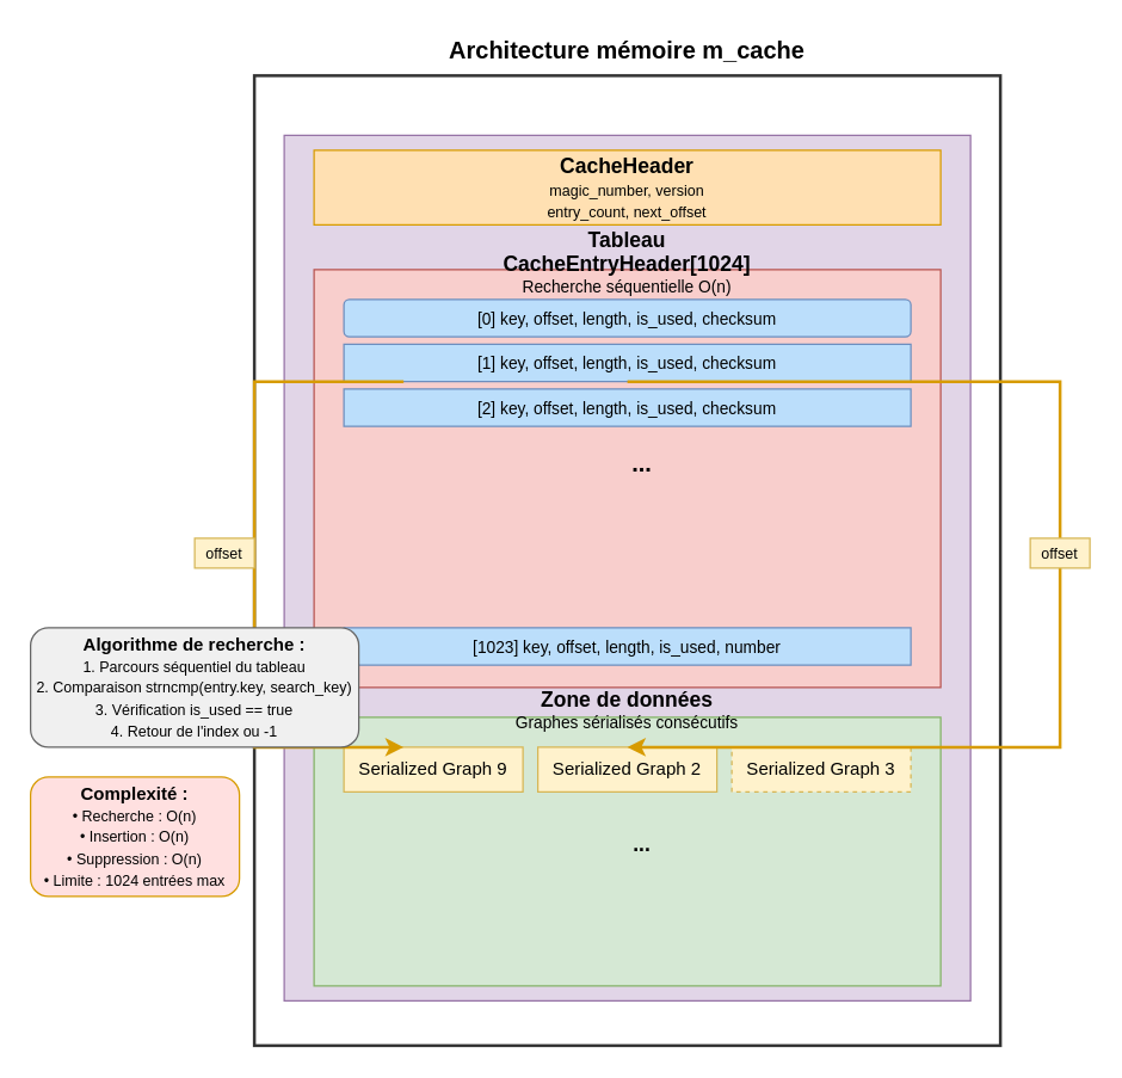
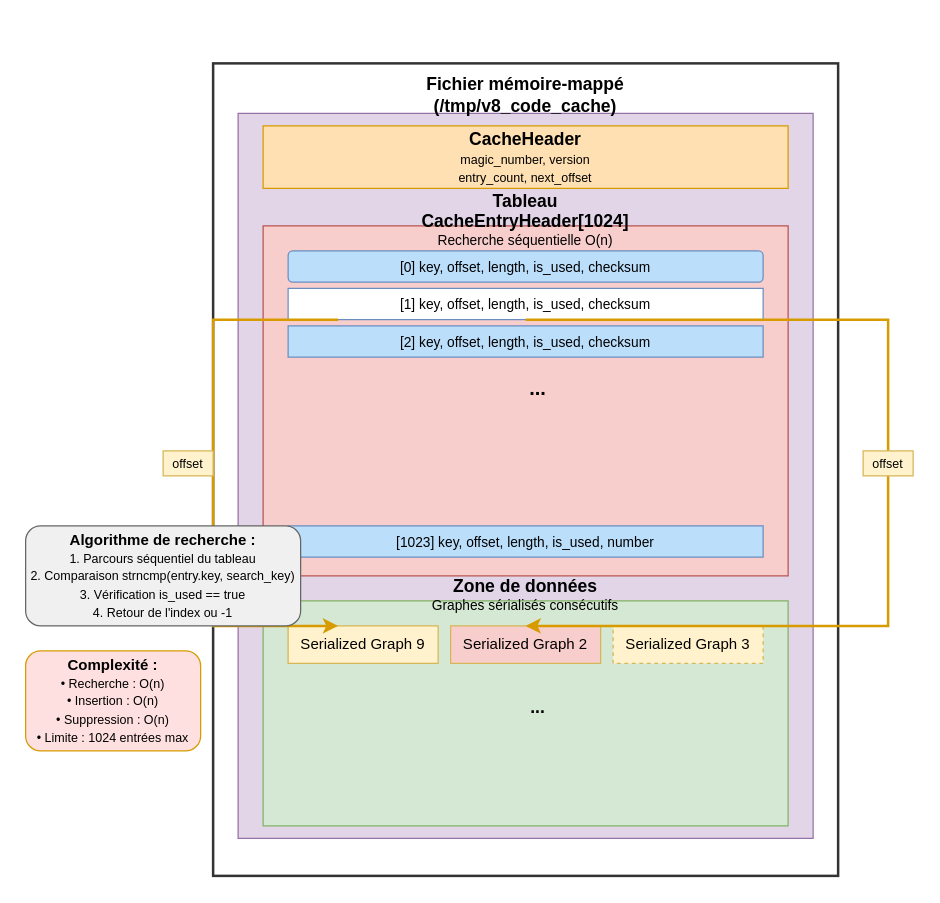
  <mxCell id="0" />
  <mxCell id="1" parent="0" />
  <mxCell id="2" value="" style="rounded=0;whiteSpace=wrap;html=1;strokeColor=#333333;strokeWidth=2;" parent="1" vertex="1"><mxGeometry x="170" y="50" width="500" height="650" as="geometry" /></mxCell>
- <mxCell id="3" value="&lt;b&gt;&lt;font style=&quot;font-size: 16px;&quot;&gt;Architecture mémoire m_cache&lt;/font&gt;&lt;/b&gt;" style="text;html=1;align=center;verticalAlign=middle;whiteSpace=wrap;rounded=0;" parent="1" vertex="1"><mxGeometry x="270" y="20" width="300" height="25" as="geometry" /></mxCell>
  <mxCell id="4" value="" style="rounded=0;whiteSpace=wrap;html=1;fillColor=#e1d5e7;strokeColor=#9673a6;" parent="1" vertex="1"><mxGeometry x="190" y="90" width="460" height="580" as="geometry" /></mxCell>
+ <mxCell id="5" value="&lt;b&gt;&lt;font style=&quot;font-size: 14px;&quot;&gt;Fichier mémoire-mappé (/tmp/v8_code_cache)&lt;/font&gt;&lt;/b&gt;" style="text;html=1;align=center;verticalAlign=middle;whiteSpace=wrap;rounded=0;" parent="1" vertex="1"><mxGeometry x="270" y="65" width="300" height="20" as="geometry" /></mxCell>
  <mxCell id="6" value="&lt;b&gt;&lt;font style=&quot;font-size: 14px;&quot;&gt;CacheHeader&lt;/font&gt;&lt;/b&gt;&lt;br&gt;&lt;font style=&quot;font-size: 10px;&quot;&gt;magic_number, version&lt;br&gt;entry_count, next_offset&lt;/font&gt;" style="rounded=0;whiteSpace=wrap;html=1;fillColor=#ffe0b2;strokeColor=#d79b00;" parent="1" vertex="1"><mxGeometry x="210" y="100" width="420" height="50" as="geometry" /></mxCell>
  <mxCell id="7" value="" style="rounded=0;whiteSpace=wrap;html=1;fillColor=#f8cecc;strokeColor=#b85450;" parent="1" vertex="1"><mxGeometry x="210" y="180" width="420" height="280" as="geometry" /></mxCell>
  <mxCell id="8" value="&lt;b&gt;&lt;font style=&quot;font-size: 14px;&quot;&gt;Tableau CacheEntryHeader[1024]&lt;/font&gt;&lt;/b&gt;&lt;br&gt;&lt;font style=&quot;font-size: 11px;&quot;&gt;Recherche séquentielle O(n)&lt;/font&gt;" style="text;html=1;align=center;verticalAlign=middle;whiteSpace=wrap;rounded=0;" parent="1" vertex="1"><mxGeometry x="310" y="160" width="220" height="30" as="geometry" /></mxCell>
  <mxCell id="9" value="&lt;font style=&quot;font-size: 11px;&quot;&gt;[0] key, offset, length, is_used, checksum&lt;/font&gt;" style="whiteSpace=wrap;html=1;fillColor=#bbdefb;strokeColor=#6c8ebf;rounded=1;" parent="1" vertex="1"><mxGeometry x="230" y="200" width="380" height="25" as="geometry" /></mxCell>
- <mxCell id="10" value="&lt;font style=&quot;font-size: 11px;&quot;&gt;[1] key, offset, length, is_used, checksum&lt;/font&gt;" style="rounded=0;whiteSpace=wrap;html=1;fillColor=#bbdefb;strokeColor=#6c8ebf;" parent="1" vertex="1"><mxGeometry x="230" y="230" width="380" height="25" as="geometry" /></mxCell>
+ <mxCell id="10" value="&lt;font style=&quot;font-size: 11px;&quot;&gt;[1] key, offset, length, is_used, checksum&lt;/font&gt;" style="rounded=0;whiteSpace=wrap;html=1;fillColor=#ffffff;strokeColor=#6c8ebf;" parent="1" vertex="1"><mxGeometry x="230" y="230" width="380" height="25" as="geometry" /></mxCell>
  <mxCell id="11" value="&lt;font style=&quot;font-size: 11px;&quot;&gt;[2] key, offset, length, is_used, checksum&lt;/font&gt;" style="rounded=0;whiteSpace=wrap;html=1;fillColor=#bbdefb;strokeColor=#6c8ebf;" parent="1" vertex="1"><mxGeometry x="230" y="260" width="380" height="25" as="geometry" /></mxCell>
  <mxCell id="12" value="&lt;font style=&quot;font-size: 16px;&quot;&gt;&lt;b&gt;...&lt;/b&gt;&lt;/font&gt;" style="text;html=1;align=center;verticalAlign=middle;whiteSpace=wrap;rounded=0;" parent="1" vertex="1"><mxGeometry x="400" y="295" width="60" height="30" as="geometry" /></mxCell>
  <mxCell id="13" value="&lt;font style=&quot;font-size: 11px;&quot;&gt;[1023] key, offset, length, is_used, number&lt;/font&gt;" style="rounded=0;whiteSpace=wrap;html=1;fillColor=#bbdefb;strokeColor=#6c8ebf;" parent="1" vertex="1"><mxGeometry x="230" y="420" width="380" height="25" as="geometry" /></mxCell>
  <mxCell id="14" value="" style="rounded=0;whiteSpace=wrap;html=1;fillColor=#d5e8d4;strokeColor=#82b366;" parent="1" vertex="1"><mxGeometry x="210" y="480" width="420" height="180" as="geometry" /></mxCell>
  <mxCell id="15" value="&lt;b&gt;&lt;font style=&quot;font-size: 14px;&quot;&gt;Zone de données&lt;/font&gt;&lt;/b&gt;&lt;br&gt;&lt;font style=&quot;font-size: 11px;&quot;&gt;Graphes sérialisés consécutifs&lt;/font&gt;" style="text;html=1;align=center;verticalAlign=middle;whiteSpace=wrap;rounded=0;" parent="1" vertex="1"><mxGeometry x="310" y="460" width="220" height="30" as="geometry" /></mxCell>
  <mxCell id="16" value="&lt;font style=&quot;font-size: 12px;&quot;&gt;Serialized Graph 9&lt;/font&gt;" style="rounded=0;whiteSpace=wrap;html=1;fillColor=#fff2cc;strokeColor=#d6b656;" parent="1" vertex="1"><mxGeometry x="230" y="500" width="120" height="30" as="geometry" /></mxCell>
- <mxCell id="17" value="&lt;font style=&quot;font-size: 12px;&quot;&gt;Serialized Graph 2&lt;/font&gt;" style="rounded=0;whiteSpace=wrap;html=1;fillColor=#fff2cc;strokeColor=#d6b656;" parent="1" vertex="1"><mxGeometry x="360" y="500" width="120" height="30" as="geometry" /></mxCell>
+ <mxCell id="17" value="&lt;font style=&quot;font-size: 12px;&quot;&gt;Serialized Graph 2&lt;/font&gt;" style="rounded=0;whiteSpace=wrap;html=1;fillColor=#f8cecc;strokeColor=#d6b656;" parent="1" vertex="1"><mxGeometry x="360" y="500" width="120" height="30" as="geometry" /></mxCell>
  <mxCell id="18" value="&lt;font style=&quot;font-size: 12px;&quot;&gt;Serialized Graph 3&lt;/font&gt;" style="rounded=0;whiteSpace=wrap;html=1;fillColor=#fff2cc;strokeColor=#d6b656;dashed=1;" parent="1" vertex="1"><mxGeometry x="490" y="500" width="120" height="30" as="geometry" /></mxCell>
  <mxCell id="19" value="&lt;font style=&quot;font-size: 14px;&quot;&gt;&lt;b&gt;...&lt;/b&gt;&lt;/font&gt;" style="text;html=1;align=center;verticalAlign=middle;whiteSpace=wrap;rounded=0;" parent="1" vertex="1"><mxGeometry x="400" y="550" width="60" height="30" as="geometry" /></mxCell>
  <mxCell id="20" value="" style="endArrow=classic;html=1;rounded=0;strokeColor=#d79b00;strokeWidth=2;" parent="1" edge="1"><mxGeometry width="50" height="50" relative="1" as="geometry"><mxPoint x="270" y="255" as="sourcePoint" /><mxPoint x="270" y="500" as="targetPoint" /><Array as="points"><mxPoint x="170" y="255" /><mxPoint x="170" y="500" /></Array></mxGeometry></mxCell>
  <mxCell id="21" value="" style="endArrow=classic;html=1;rounded=0;strokeColor=#d79b00;strokeWidth=2;" parent="1" edge="1"><mxGeometry width="50" height="50" relative="1" as="geometry"><mxPoint x="420" y="255" as="sourcePoint" /><mxPoint x="420" y="500" as="targetPoint" /><Array as="points"><mxPoint x="710" y="255" /><mxPoint x="710" y="500" /></Array></mxGeometry></mxCell>
  <mxCell id="22" value="&lt;font style=&quot;font-size: 10px;&quot;&gt;offset&lt;/font&gt;" style="text;html=1;align=center;verticalAlign=middle;whiteSpace=wrap;rounded=0;fillColor=#fff2cc;strokeColor=#d6b656;" parent="1" vertex="1"><mxGeometry x="130" y="360" width="40" height="20" as="geometry" /></mxCell>
  <mxCell id="23" value="&lt;font style=&quot;font-size: 10px;&quot;&gt;offset&lt;/font&gt;" style="text;html=1;align=center;verticalAlign=middle;whiteSpace=wrap;rounded=0;fillColor=#fff2cc;strokeColor=#d6b656;" parent="1" vertex="1"><mxGeometry x="690" y="360" width="40" height="20" as="geometry" /></mxCell>
  <mxCell id="24" value="&lt;b&gt;&lt;font style=&quot;font-size: 12px;&quot;&gt;Algorithme de recherche :&lt;/font&gt;&lt;/b&gt;&lt;br&gt;&lt;font style=&quot;font-size: 10px;&quot;&gt;1. Parcours séquentiel du tableau&lt;br&gt;2. Comparaison strncmp(entry.key, search_key)&lt;br&gt;3. Vérification is_used == true&lt;br&gt;4. Retour de l'index ou -1&lt;/font&gt;" style="rounded=1;whiteSpace=wrap;html=1;fillColor=#f0f0f0;strokeColor=#666666;" parent="1" vertex="1"><mxGeometry x="20" y="420" width="220" height="80" as="geometry" /></mxCell>
  <mxCell id="25" value="&lt;b&gt;&lt;font style=&quot;font-size: 12px;&quot;&gt;Complexité :&lt;/font&gt;&lt;/b&gt;&lt;br&gt;&lt;font style=&quot;font-size: 10px;&quot;&gt;• Recherche : O(n)&lt;br&gt;• Insertion : O(n)&lt;br&gt;• Suppression : O(n)&lt;br&gt;• Limite : 1024 entrées max&lt;/font&gt;" style="rounded=1;whiteSpace=wrap;html=1;fillColor=#ffe0e0;strokeColor=#d79b00;" parent="1" vertex="1"><mxGeometry x="20" y="520" width="140" height="80" as="geometry" /></mxCell>
